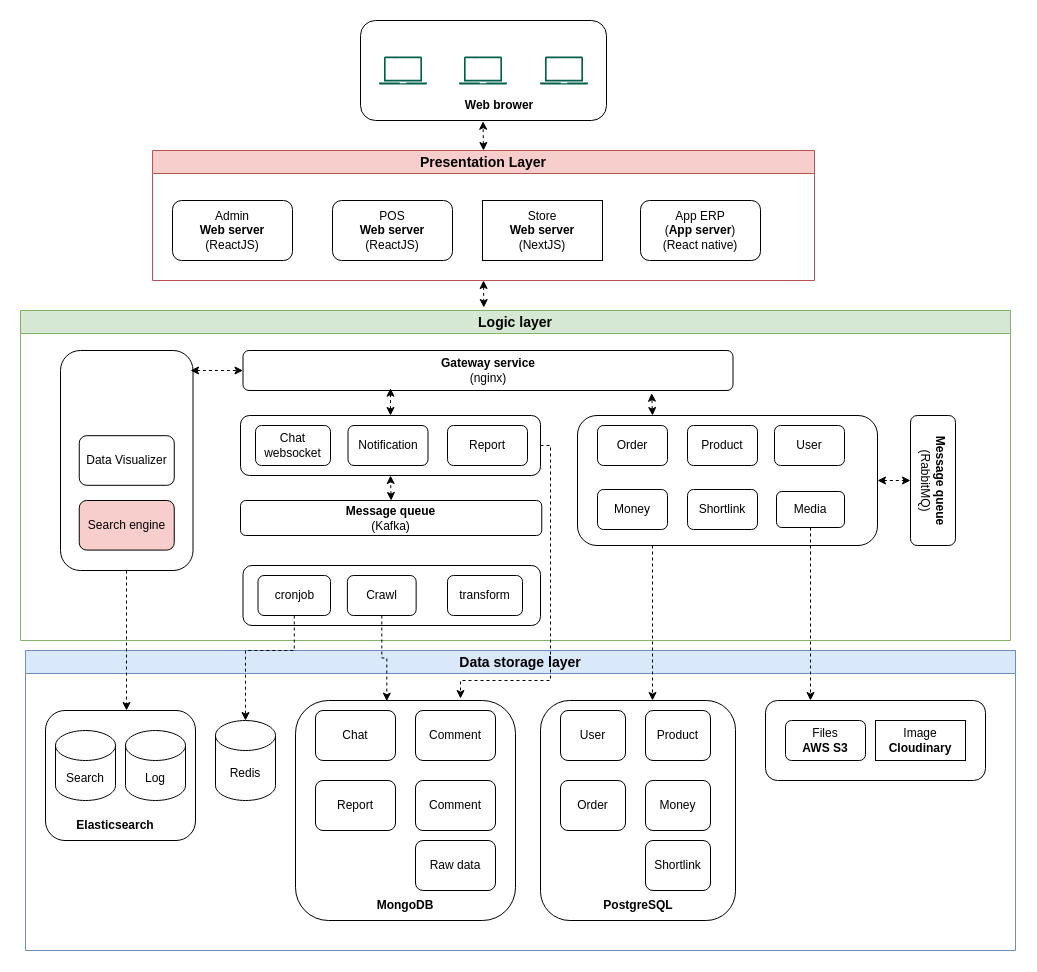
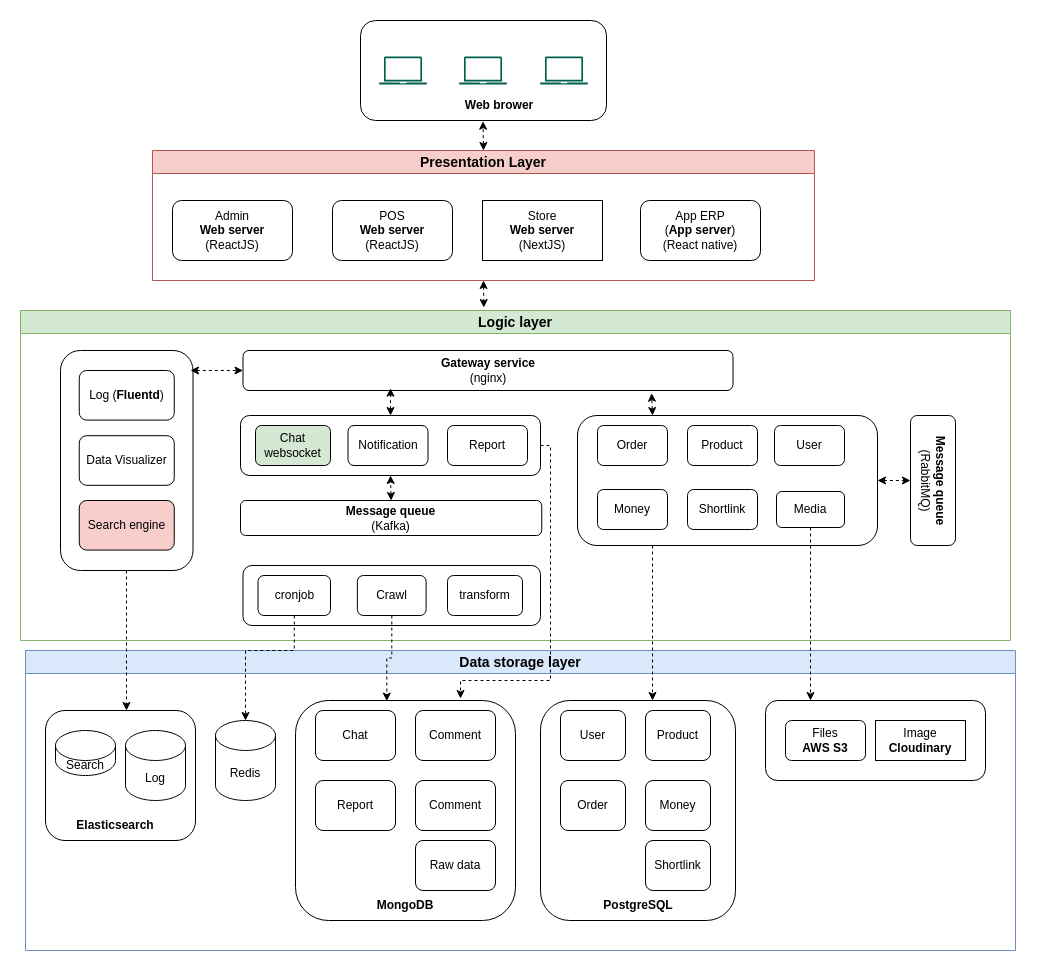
  <mxCell id="0" />
  <mxCell id="1" parent="0" />
  <mxCell id="2" value="&lt;font style=&quot;font-size: 14px;&quot;&gt;Presentation Layer&lt;/font&gt;" style="swimlane;whiteSpace=wrap;html=1;fillColor=#f8cecc;strokeColor=#b85450;" parent="1" vertex="1"><mxGeometry x="152" y="150" width="662" height="130" as="geometry" /></mxCell>
  <mxCell id="3" value="Admin&lt;br&gt;&lt;b&gt;Web server&lt;/b&gt;&lt;br&gt;(ReactJS)" style="rounded=1;whiteSpace=wrap;html=1;" parent="2" vertex="1"><mxGeometry x="20" y="50" width="120" height="60" as="geometry" /></mxCell>
  <mxCell id="4" value="POS&lt;br&gt;&lt;b&gt;Web server&lt;/b&gt;&lt;br&gt;(ReactJS)" style="rounded=1;whiteSpace=wrap;html=1;" parent="2" vertex="1"><mxGeometry x="180" y="50" width="120" height="60" as="geometry" /></mxCell>
  <mxCell id="5" value="Store&lt;br&gt;&lt;b&gt;Web server&lt;/b&gt;&lt;br&gt;(NextJS)" style="whiteSpace=wrap;html=1;rounded=0;" parent="2" vertex="1"><mxGeometry x="330" y="50" width="120" height="60" as="geometry" /></mxCell>
  <mxCell id="6" value="App ERP&lt;br&gt;(&lt;b&gt;App server&lt;/b&gt;)&lt;br&gt;(React native)" style="rounded=1;whiteSpace=wrap;html=1;" vertex="1" parent="2"><mxGeometry x="488" y="50" width="120" height="60" as="geometry" /></mxCell>
  <mxCell id="7" value="&lt;font style=&quot;font-size: 14px;&quot;&gt;Logic layer&lt;/font&gt;" style="swimlane;whiteSpace=wrap;html=1;fillColor=#d5e8d4;strokeColor=#82b366;movable=1;resizable=1;rotatable=1;deletable=1;editable=1;locked=0;connectable=1;" parent="1" vertex="1"><mxGeometry x="20" y="310" width="990" height="330" as="geometry" /></mxCell>
  <mxCell id="8" value="" style="rounded=1;whiteSpace=wrap;html=1;" parent="7" vertex="1"><mxGeometry x="222.5" y="255" width="297.5" height="60" as="geometry" /></mxCell>
  <mxCell id="9" value="" style="rounded=1;whiteSpace=wrap;html=1;" parent="7" vertex="1"><mxGeometry x="220" y="105" width="300" height="60" as="geometry" /></mxCell>
  <mxCell id="10" value="Notification" style="rounded=1;whiteSpace=wrap;html=1;" parent="7" vertex="1"><mxGeometry x="327.5" y="115" width="80" height="40" as="geometry" /></mxCell>
- <mxCell id="11" value="Chat&lt;br&gt;websocket" style="rounded=1;whiteSpace=wrap;html=1;" parent="7" vertex="1"><mxGeometry x="235" y="115" width="75" height="40" as="geometry" /></mxCell>
+ <mxCell id="11" value="Chat&lt;br&gt;websocket" style="rounded=1;whiteSpace=wrap;html=1;fillColor=#d5e8d4;" parent="7" vertex="1"><mxGeometry x="235" y="115" width="75" height="40" as="geometry" /></mxCell>
  <mxCell id="12" value="transform" style="rounded=1;whiteSpace=wrap;html=1;" parent="7" vertex="1"><mxGeometry x="427" y="265" width="75" height="40" as="geometry" /></mxCell>
  <mxCell id="13" value="cronjob" style="rounded=1;whiteSpace=wrap;html=1;" parent="7" vertex="1"><mxGeometry x="237.5" y="265" width="72.5" height="40" as="geometry" /></mxCell>
- <mxCell id="14" value="Crawl" style="rounded=1;whiteSpace=wrap;html=1;" parent="7" vertex="1"><mxGeometry x="326.88" y="265" width="68.75" height="40" as="geometry" /></mxCell>
+ <mxCell id="14" value="Crawl" style="rounded=1;whiteSpace=wrap;html=1;" parent="7" vertex="1"><mxGeometry x="336.88" y="265" width="68.75" height="40" as="geometry" /></mxCell>
  <mxCell id="15" value="Report" style="rounded=1;whiteSpace=wrap;html=1;" parent="7" vertex="1"><mxGeometry x="427" y="115" width="80" height="40" as="geometry" /></mxCell>
  <mxCell id="16" value="&lt;b&gt;Message queue&lt;/b&gt;&lt;br&gt;(RabbitMQ)&lt;b&gt;&lt;br&gt;&lt;/b&gt;" style="rounded=1;whiteSpace=wrap;html=1;rotation=90;" parent="7" vertex="1"><mxGeometry x="847.5" y="147.5" width="130" height="45" as="geometry" /></mxCell>
  <mxCell id="17" value="" style="rounded=1;whiteSpace=wrap;html=1;" parent="7" vertex="1"><mxGeometry x="557" y="105" width="300" height="130" as="geometry" /></mxCell>
  <mxCell id="18" value="Media" style="rounded=1;whiteSpace=wrap;html=1;" parent="7" vertex="1"><mxGeometry x="756" y="181" width="68" height="36" as="geometry" /></mxCell>
  <mxCell id="19" value="Shortlink" style="rounded=1;whiteSpace=wrap;html=1;" parent="7" vertex="1"><mxGeometry x="667" y="179" width="70" height="40" as="geometry" /></mxCell>
  <mxCell id="20" value="Order" style="rounded=1;whiteSpace=wrap;html=1;" parent="7" vertex="1"><mxGeometry x="577" y="115" width="70" height="40" as="geometry" /></mxCell>
  <mxCell id="21" value="Product" style="rounded=1;whiteSpace=wrap;html=1;" parent="7" vertex="1"><mxGeometry x="667" y="115" width="70" height="40" as="geometry" /></mxCell>
  <mxCell id="22" value="User" style="rounded=1;whiteSpace=wrap;html=1;" parent="7" vertex="1"><mxGeometry x="754" y="115" width="70" height="40" as="geometry" /></mxCell>
  <mxCell id="23" value="Money" style="rounded=1;whiteSpace=wrap;html=1;" parent="7" vertex="1"><mxGeometry x="577" y="179" width="70" height="40" as="geometry" /></mxCell>
  <mxCell id="24" value="&lt;b&gt;Message queue&lt;/b&gt;&lt;br&gt;(Kafka)&lt;b&gt;&lt;br&gt;&lt;/b&gt;" style="rounded=1;whiteSpace=wrap;html=1;" parent="7" vertex="1"><mxGeometry x="220" y="190" width="301.25" height="35" as="geometry" /></mxCell>
  <mxCell id="25" value="" style="endArrow=classic;startArrow=classic;html=1;exitX=0.5;exitY=0;exitDx=0;exitDy=0;entryX=0.5;entryY=1;entryDx=0;entryDy=0;rounded=0;strokeColor=default;dashed=1;" parent="7" source="24" target="9" edge="1"><mxGeometry width="50" height="50" relative="1" as="geometry"><mxPoint x="647" y="365" as="sourcePoint" /><mxPoint x="697" y="315" as="targetPoint" /></mxGeometry></mxCell>
  <mxCell id="26" value="" style="group" parent="7" vertex="1" connectable="0"><mxGeometry x="40" y="40" width="132.5" height="310" as="geometry" /></mxCell>
  <mxCell id="27" value="" style="rounded=1;whiteSpace=wrap;html=1;" parent="26" vertex="1"><mxGeometry width="132.5" height="220" as="geometry" /></mxCell>
+ <mxCell id="28" value="Log (&lt;b&gt;Fluentd&lt;/b&gt;)" style="rounded=1;whiteSpace=wrap;html=1;" parent="26" vertex="1"><mxGeometry x="18.75" y="20.0" width="95" height="49.6" as="geometry" /></mxCell>
  <mxCell id="29" value="Data Visualizer" style="rounded=1;whiteSpace=wrap;html=1;" parent="26" vertex="1"><mxGeometry x="18.75" y="85.2" width="95" height="49.6" as="geometry" /></mxCell>
  <mxCell id="30" value="Search engine" style="rounded=1;whiteSpace=wrap;html=1;fillColor=#f8cecc;" parent="26" vertex="1"><mxGeometry x="18.75" y="150" width="95" height="49.6" as="geometry" /></mxCell>
  <mxCell id="31" value="&lt;b&gt;Gateway service&lt;/b&gt;&lt;br&gt;(nginx)" style="rounded=1;whiteSpace=wrap;html=1;" parent="7" vertex="1"><mxGeometry x="222.5" y="40" width="490" height="40" as="geometry" /></mxCell>
  <mxCell id="32" value="" style="endArrow=classic;startArrow=classic;html=1;rounded=0;exitX=1;exitY=0.5;exitDx=0;exitDy=0;entryX=0.5;entryY=1;entryDx=0;entryDy=0;dashed=1;" parent="7" source="17" target="16" edge="1"><mxGeometry width="50" height="50" relative="1" as="geometry"><mxPoint x="470" y="280" as="sourcePoint" /><mxPoint x="520" y="230" as="targetPoint" /></mxGeometry></mxCell>
  <mxCell id="33" value="" style="endArrow=classic;startArrow=classic;html=1;rounded=0;exitX=0.5;exitY=0;exitDx=0;exitDy=0;entryX=0.301;entryY=0.942;entryDx=0;entryDy=0;entryPerimeter=0;dashed=1;" parent="7" source="9" target="31" edge="1"><mxGeometry width="50" height="50" relative="1" as="geometry"><mxPoint x="470" y="30" as="sourcePoint" /><mxPoint x="520" y="-20" as="targetPoint" /></mxGeometry></mxCell>
  <mxCell id="34" value="" style="endArrow=classic;startArrow=classic;html=1;rounded=0;exitX=0.25;exitY=0;exitDx=0;exitDy=0;entryX=0.834;entryY=1.067;entryDx=0;entryDy=0;entryPerimeter=0;dashed=1;" parent="7" source="17" target="31" edge="1"><mxGeometry width="50" height="50" relative="1" as="geometry"><mxPoint x="470" y="30" as="sourcePoint" /><mxPoint x="520" y="-20" as="targetPoint" /></mxGeometry></mxCell>
  <mxCell id="35" value="&lt;font style=&quot;font-size: 14px;&quot;&gt;Data storage layer&lt;/font&gt;" style="swimlane;whiteSpace=wrap;html=1;fillColor=#dae8fc;strokeColor=#6c8ebf;startSize=23;" parent="1" vertex="1"><mxGeometry x="25" y="650" width="990" height="300" as="geometry" /></mxCell>
  <mxCell id="36" value="" style="rounded=1;whiteSpace=wrap;html=1;" parent="35" vertex="1"><mxGeometry x="270" y="50" width="220" height="220" as="geometry" /></mxCell>
  <mxCell id="37" value="" style="rounded=1;whiteSpace=wrap;html=1;" parent="35" vertex="1"><mxGeometry x="740" y="50" width="220" height="80" as="geometry" /></mxCell>
  <mxCell id="38" value="&lt;b&gt;MongoDB&lt;/b&gt;" style="text;html=1;strokeColor=none;fillColor=none;align=center;verticalAlign=middle;whiteSpace=wrap;rounded=0;" parent="35" vertex="1"><mxGeometry x="350" y="240" width="60" height="30" as="geometry" /></mxCell>
  <mxCell id="39" value="Redis" style="shape=cylinder3;whiteSpace=wrap;html=1;boundedLbl=1;backgroundOutline=1;size=15;" parent="35" vertex="1"><mxGeometry x="190" y="70" width="60" height="80" as="geometry" /></mxCell>
  <mxCell id="40" value="" style="rounded=1;whiteSpace=wrap;html=1;" parent="35" vertex="1"><mxGeometry x="20" y="60" width="150" height="130" as="geometry" /></mxCell>
  <mxCell id="41" value="Elasticsearch" style="text;html=1;strokeColor=none;fillColor=none;align=center;verticalAlign=middle;whiteSpace=wrap;rounded=0;fontStyle=1" parent="35" vertex="1"><mxGeometry x="60" y="160" width="60" height="30" as="geometry" /></mxCell>
  <mxCell id="42" value="Files&lt;br&gt;&lt;b&gt;AWS S3&lt;/b&gt;" style="rounded=1;whiteSpace=wrap;html=1;" parent="35" vertex="1"><mxGeometry x="760" y="70" width="80" height="40" as="geometry" /></mxCell>
  <mxCell id="43" value="Image&lt;br&gt;&lt;b&gt;Cloudinary&lt;/b&gt;" style="whiteSpace=wrap;html=1;rounded=0;" parent="35" vertex="1"><mxGeometry x="850" y="70" width="90" height="40" as="geometry" /></mxCell>
  <mxCell id="44" value="Chat" style="rounded=1;whiteSpace=wrap;html=1;" parent="35" vertex="1"><mxGeometry x="290" y="60" width="80" height="50" as="geometry" /></mxCell>
  <mxCell id="45" value="Comment" style="rounded=1;whiteSpace=wrap;html=1;" parent="35" vertex="1"><mxGeometry x="390" y="60" width="80" height="50" as="geometry" /></mxCell>
  <mxCell id="46" value="Report" style="rounded=1;whiteSpace=wrap;html=1;" parent="35" vertex="1"><mxGeometry x="290" y="130" width="80" height="50" as="geometry" /></mxCell>
  <mxCell id="47" value="Comment" style="rounded=1;whiteSpace=wrap;html=1;" parent="35" vertex="1"><mxGeometry x="390" y="130" width="80" height="50" as="geometry" /></mxCell>
  <mxCell id="48" value="Raw data" style="rounded=1;whiteSpace=wrap;html=1;" parent="35" vertex="1"><mxGeometry x="390" y="190" width="80" height="50" as="geometry" /></mxCell>
- <mxCell id="49" value="Search" style="shape=cylinder3;whiteSpace=wrap;html=1;boundedLbl=1;backgroundOutline=1;size=15;" parent="35" vertex="1"><mxGeometry x="30" y="80" width="60" height="70" as="geometry" /></mxCell>
+ <mxCell id="49" value="Search" style="shape=cylinder3;whiteSpace=wrap;html=1;boundedLbl=1;backgroundOutline=1;size=15;" parent="35" vertex="1"><mxGeometry x="30" y="80" width="60" height="45" as="geometry" /></mxCell>
  <mxCell id="50" value="Log" style="shape=cylinder3;whiteSpace=wrap;html=1;boundedLbl=1;backgroundOutline=1;size=15;" parent="35" vertex="1"><mxGeometry x="100" y="80" width="60" height="70" as="geometry" /></mxCell>
  <mxCell id="51" value="" style="rounded=1;whiteSpace=wrap;html=1;" parent="35" vertex="1"><mxGeometry x="515" y="50" width="195" height="220" as="geometry" /></mxCell>
  <mxCell id="52" value="User" style="rounded=1;whiteSpace=wrap;html=1;" parent="35" vertex="1"><mxGeometry x="535" y="60" width="65" height="50" as="geometry" /></mxCell>
  <mxCell id="53" value="Product" style="rounded=1;whiteSpace=wrap;html=1;" parent="35" vertex="1"><mxGeometry x="620" y="60" width="65" height="50" as="geometry" /></mxCell>
  <mxCell id="54" value="Order" style="rounded=1;whiteSpace=wrap;html=1;" parent="35" vertex="1"><mxGeometry x="535" y="130" width="65" height="50" as="geometry" /></mxCell>
  <mxCell id="55" value="&lt;b&gt;PostgreSQL&lt;/b&gt;" style="text;html=1;strokeColor=none;fillColor=none;align=center;verticalAlign=middle;whiteSpace=wrap;rounded=0;" parent="35" vertex="1"><mxGeometry x="582.5" y="240" width="60" height="30" as="geometry" /></mxCell>
  <mxCell id="56" value="Money" style="rounded=1;whiteSpace=wrap;html=1;" parent="35" vertex="1"><mxGeometry x="620" y="130" width="65" height="50" as="geometry" /></mxCell>
  <mxCell id="57" value="Shortlink" style="rounded=1;whiteSpace=wrap;html=1;" parent="35" vertex="1"><mxGeometry x="620" y="190" width="65" height="50" as="geometry" /></mxCell>
  <mxCell id="58" style="edgeStyle=orthogonalEdgeStyle;rounded=0;orthogonalLoop=1;jettySize=auto;html=1;exitX=0.25;exitY=1;exitDx=0;exitDy=0;dashed=1;" parent="1" source="17" edge="1"><mxGeometry relative="1" as="geometry"><mxPoint x="652" y="700" as="targetPoint" /><Array as="points"><mxPoint x="652" y="698" /></Array></mxGeometry></mxCell>
  <mxCell id="59" style="edgeStyle=orthogonalEdgeStyle;rounded=0;orthogonalLoop=1;jettySize=auto;html=1;entryX=0.5;entryY=0;entryDx=0;entryDy=0;entryPerimeter=0;dashed=1;" parent="1" source="13" target="39" edge="1"><mxGeometry relative="1" as="geometry"><Array as="points"><mxPoint x="250" y="650" /><mxPoint x="250" y="650" /></Array></mxGeometry></mxCell>
  <mxCell id="60" value="" style="endArrow=classic;startArrow=classic;html=1;rounded=0;dashed=1;entryX=0;entryY=0.5;entryDx=0;entryDy=0;" parent="1" target="31" edge="1"><mxGeometry width="50" height="50" relative="1" as="geometry"><mxPoint x="190" y="370" as="sourcePoint" /><mxPoint x="230" y="370" as="targetPoint" /></mxGeometry></mxCell>
  <mxCell id="61" style="edgeStyle=orthogonalEdgeStyle;rounded=0;orthogonalLoop=1;jettySize=auto;html=1;dashed=1;" parent="1" source="18" edge="1"><mxGeometry relative="1" as="geometry"><Array as="points"><mxPoint x="810" y="700" /></Array><mxPoint x="810" y="700" as="targetPoint" /></mxGeometry></mxCell>
  <mxCell id="62" style="edgeStyle=orthogonalEdgeStyle;rounded=0;orthogonalLoop=1;jettySize=auto;html=1;dashed=1;" parent="1" source="9" edge="1"><mxGeometry relative="1" as="geometry"><Array as="points"><mxPoint x="550" y="445" /><mxPoint x="550" y="680" /><mxPoint x="460" y="680" /><mxPoint x="460" y="698" /></Array><mxPoint x="460" y="698" as="targetPoint" /></mxGeometry></mxCell>
  <mxCell id="63" style="edgeStyle=orthogonalEdgeStyle;rounded=0;orthogonalLoop=1;jettySize=auto;html=1;entryX=0.415;entryY=0.003;entryDx=0;entryDy=0;entryPerimeter=0;dashed=1;" parent="1" source="14" target="36" edge="1"><mxGeometry relative="1" as="geometry" /></mxCell>
  <mxCell id="64" value="" style="group" parent="1" vertex="1" connectable="0"><mxGeometry x="360" y="20" width="246" height="100" as="geometry" /></mxCell>
  <mxCell id="65" value="" style="rounded=1;whiteSpace=wrap;html=1;" parent="64" vertex="1"><mxGeometry width="246" height="100" as="geometry" /></mxCell>
  <mxCell id="66" value="" style="sketch=0;pointerEvents=1;shadow=0;dashed=0;html=1;strokeColor=none;fillColor=#005F4B;labelPosition=center;verticalLabelPosition=bottom;verticalAlign=top;align=center;outlineConnect=0;shape=mxgraph.veeam2.laptop;" parent="64" vertex="1"><mxGeometry x="98.5" y="36" width="48" height="28.0" as="geometry" /></mxCell>
  <mxCell id="67" value="" style="sketch=0;pointerEvents=1;shadow=0;dashed=0;html=1;strokeColor=none;fillColor=#005F4B;labelPosition=center;verticalLabelPosition=bottom;verticalAlign=top;align=center;outlineConnect=0;shape=mxgraph.veeam2.laptop;" parent="64" vertex="1"><mxGeometry x="179.5" y="36" width="48" height="28.0" as="geometry" /></mxCell>
  <mxCell id="68" value="" style="sketch=0;pointerEvents=1;shadow=0;dashed=0;html=1;strokeColor=none;fillColor=#005F4B;labelPosition=center;verticalLabelPosition=bottom;verticalAlign=top;align=center;outlineConnect=0;shape=mxgraph.veeam2.laptop;" parent="64" vertex="1"><mxGeometry x="18.5" y="36" width="48" height="28.0" as="geometry" /></mxCell>
  <mxCell id="69" value="&lt;b&gt;Web brower&lt;/b&gt;" style="text;html=1;strokeColor=none;fillColor=none;align=center;verticalAlign=middle;whiteSpace=wrap;rounded=0;" parent="64" vertex="1"><mxGeometry x="86.5" y="70" width="103.5" height="30" as="geometry" /></mxCell>
  <mxCell id="70" value="" style="endArrow=classic;startArrow=classic;html=1;rounded=0;entryX=0.348;entryY=1.025;entryDx=0;entryDy=0;exitX=0.5;exitY=0;exitDx=0;exitDy=0;entryPerimeter=0;dashed=1;" parent="1" source="2" target="69" edge="1"><mxGeometry width="50" height="50" relative="1" as="geometry"><mxPoint x="490" y="190" as="sourcePoint" /><mxPoint x="540" y="140" as="targetPoint" /></mxGeometry></mxCell>
  <mxCell id="71" style="edgeStyle=orthogonalEdgeStyle;rounded=0;orthogonalLoop=1;jettySize=auto;html=1;dashed=1;" parent="1" source="27" edge="1"><mxGeometry relative="1" as="geometry"><Array as="points"><mxPoint x="126" y="710" /></Array><mxPoint x="126" y="710" as="targetPoint" /></mxGeometry></mxCell>
  <mxCell id="72" value="" style="endArrow=classic;startArrow=classic;html=1;rounded=0;exitX=0.5;exitY=1;exitDx=0;exitDy=0;entryX=0.468;entryY=-0.009;entryDx=0;entryDy=0;entryPerimeter=0;dashed=1;" parent="1" source="2" target="7" edge="1"><mxGeometry width="50" height="50" relative="1" as="geometry"><mxPoint x="510" y="290" as="sourcePoint" /><mxPoint x="560" y="240" as="targetPoint" /></mxGeometry></mxCell>
